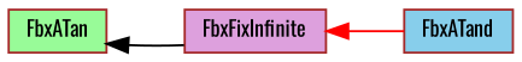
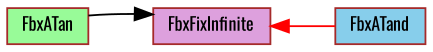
  digraph {
    fontname=Oswald
    rankdir=LR
    node [color=brown fontname=Oswald fontsize=10 shape=record style=filled]
    edge [dir=back fontname=Oswald fontsize=10 labelfontname=Helvetica labelfontsize=10 style=solid]
    n1 [fillcolor=palegreen fontcolor=black height=0.2 label=FbxATan width=0.4]
    n2 [fillcolor=plum height=0.2 label=FbxFixInfinite width=0.4]
    n3 [fillcolor=skyblue height=0.2 label=FbxATand width=0.4]
-   n1 -> n2 [color=black]
+   n2 -> n1 [color=black]
    n2 -> n3 [color=red]
  }
